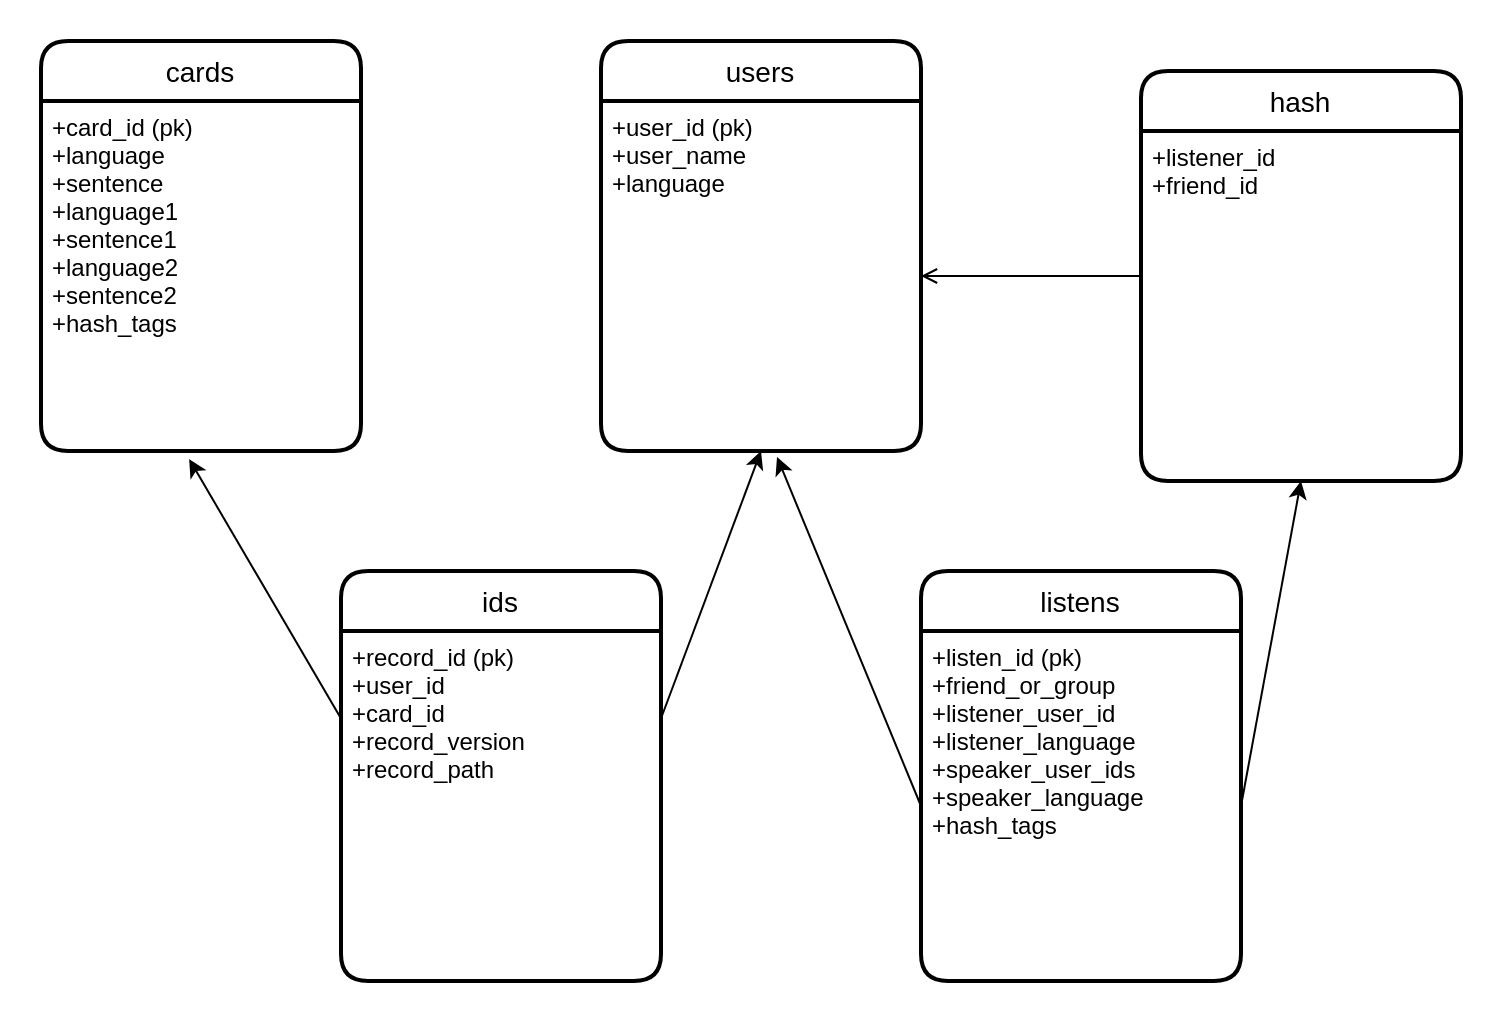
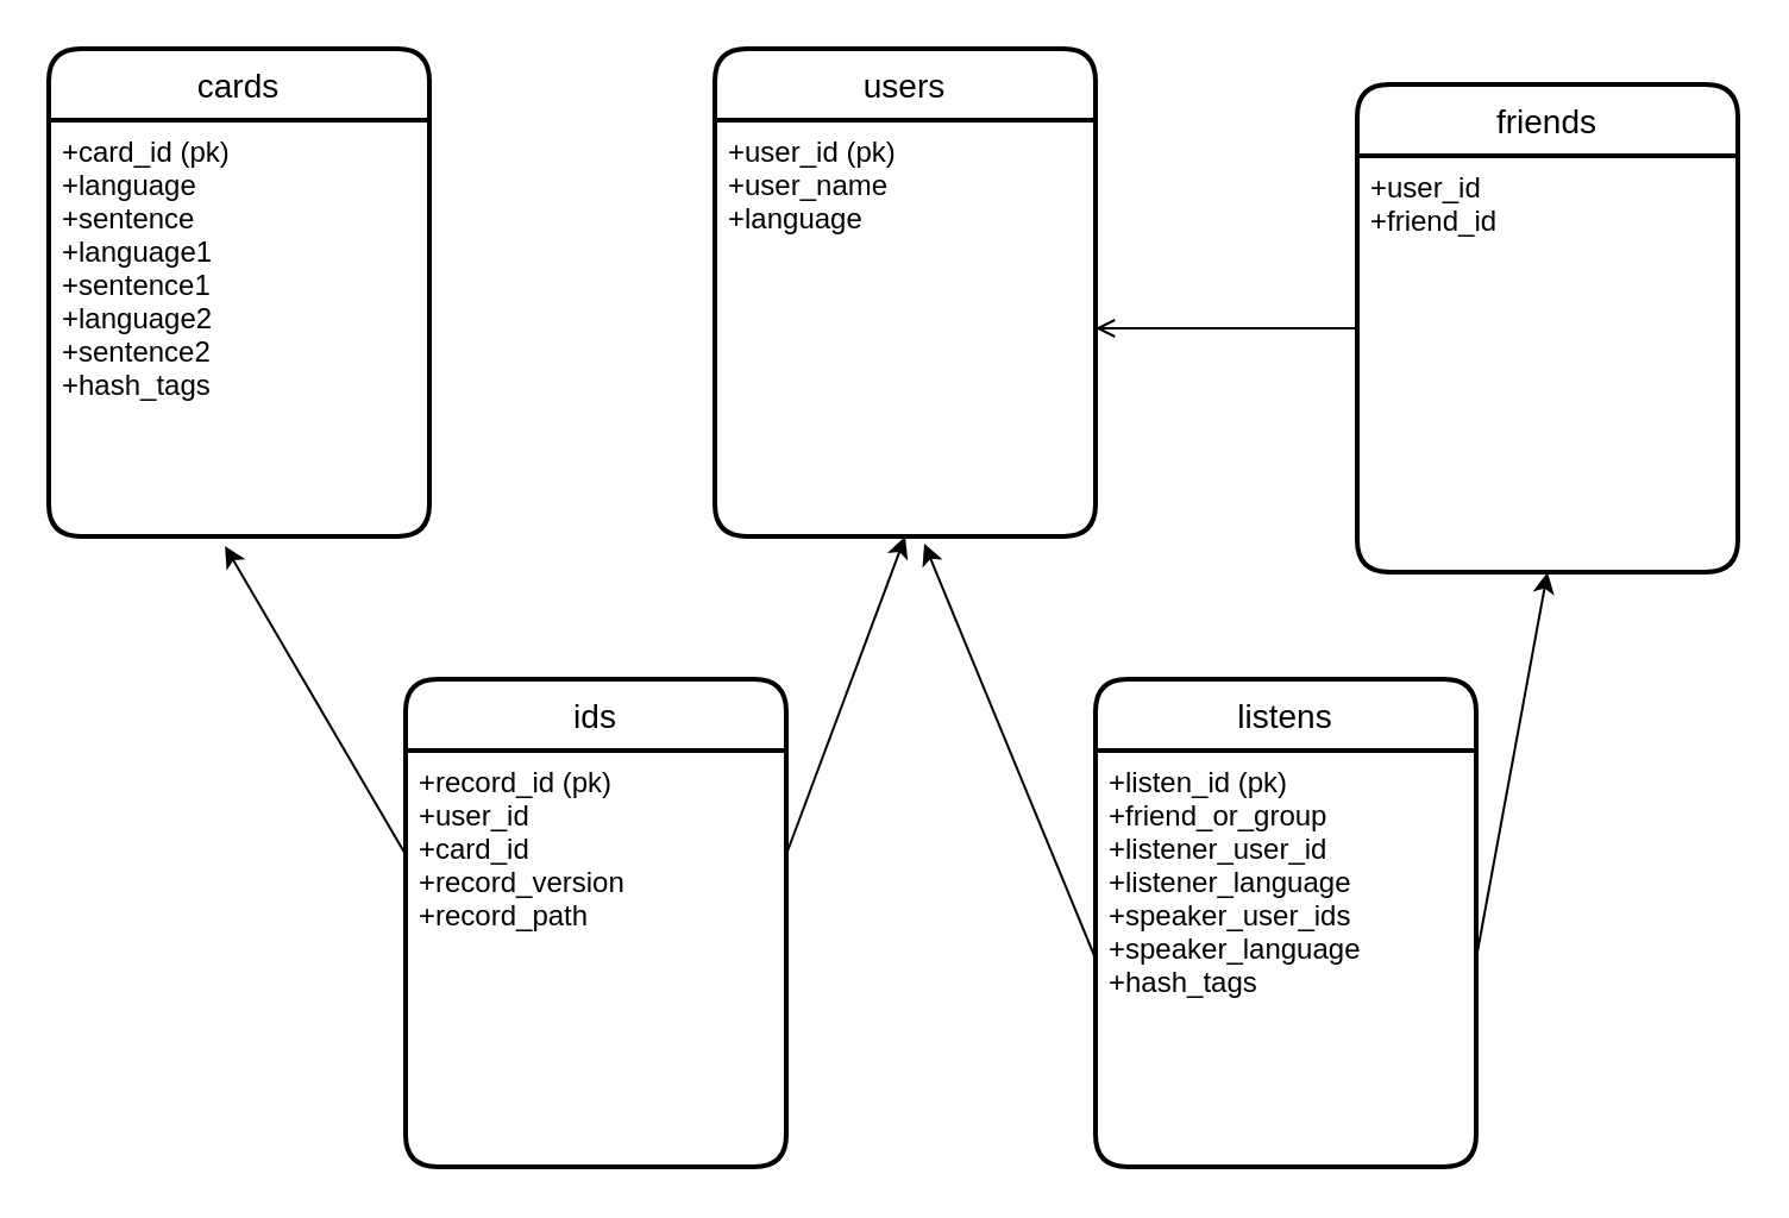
  <mxCell id="0" />
  <mxCell id="1" parent="0" />
  <mxCell id="2" value="cards" style="swimlane;childLayout=stackLayout;horizontal=1;startSize=30;horizontalStack=0;rounded=1;fontSize=14;fontStyle=0;strokeWidth=2;resizeParent=0;resizeLast=1;shadow=0;dashed=0;align=center;" vertex="1" parent="1"><mxGeometry x="20" y="20" width="160" height="205" as="geometry" /></mxCell>
  <mxCell id="3" value="+card_id (pk)&#10;+language&#10;+sentence&#10;+language1&#10;+sentence1&#10;+language2&#10;+sentence2&#10;+hash_tags" style="align=left;strokeColor=none;fillColor=none;spacingLeft=4;fontSize=12;verticalAlign=top;resizable=0;rotatable=0;part=1;" vertex="1" parent="2"><mxGeometry y="30" width="160" height="175" as="geometry" /></mxCell>
  <mxCell id="4" value="users" style="swimlane;childLayout=stackLayout;horizontal=1;startSize=30;horizontalStack=0;rounded=1;fontSize=14;fontStyle=0;strokeWidth=2;resizeParent=0;resizeLast=1;shadow=0;dashed=0;align=center;" vertex="1" parent="1"><mxGeometry x="300" y="20" width="160" height="205" as="geometry" /></mxCell>
  <mxCell id="5" value="+user_id (pk)&#10;+user_name&#10;+language" style="align=left;strokeColor=none;fillColor=none;spacingLeft=4;fontSize=12;verticalAlign=top;resizable=0;rotatable=0;part=1;" vertex="1" parent="4"><mxGeometry y="30" width="160" height="175" as="geometry" /></mxCell>
  <mxCell id="6" value="ids" style="swimlane;childLayout=stackLayout;horizontal=1;startSize=30;horizontalStack=0;rounded=1;fontSize=14;fontStyle=0;strokeWidth=2;resizeParent=0;resizeLast=1;shadow=0;dashed=0;align=center;" vertex="1" parent="1"><mxGeometry x="170" y="285" width="160" height="205" as="geometry" /></mxCell>
  <mxCell id="7" value="+record_id (pk)&#10;+user_id&#10;+card_id&#10;+record_version&#10;+record_path&#10;" style="align=left;strokeColor=none;fillColor=none;spacingLeft=4;fontSize=12;verticalAlign=top;resizable=0;rotatable=0;part=1;" vertex="1" parent="6"><mxGeometry y="30" width="160" height="175" as="geometry" /></mxCell>
  <mxCell id="8" style="edgeStyle=none;html=1;exitX=0;exitY=0.25;exitDx=0;exitDy=0;entryX=0.463;entryY=1.023;entryDx=0;entryDy=0;entryPerimeter=0;" edge="1" parent="1" source="7" target="3"><mxGeometry relative="1" as="geometry" /></mxCell>
  <mxCell id="9" style="edgeStyle=none;html=1;exitX=1;exitY=0.25;exitDx=0;exitDy=0;entryX=0.5;entryY=1;entryDx=0;entryDy=0;" edge="1" parent="1" source="7" target="5"><mxGeometry relative="1" as="geometry" /></mxCell>
  <mxCell id="10" value="" style="edgeStyle=none;html=1;endArrow=open;" edge="1" parent="1" source="11" target="5"><mxGeometry relative="1" as="geometry" /></mxCell>
- <mxCell id="11" value="hash" style="swimlane;childLayout=stackLayout;horizontal=1;startSize=30;horizontalStack=0;rounded=1;fontSize=14;fontStyle=0;strokeWidth=2;resizeParent=0;resizeLast=1;shadow=0;dashed=0;align=center;" vertex="1" parent="1"><mxGeometry x="570" y="35" width="160" height="205" as="geometry" /></mxCell>
- <mxCell id="12" value="+listener_id&#10;+friend_id" style="align=left;strokeColor=none;fillColor=none;spacingLeft=4;fontSize=12;verticalAlign=top;resizable=0;rotatable=0;part=1;" vertex="1" parent="11"><mxGeometry y="30" width="160" height="175" as="geometry" /></mxCell>
+ <mxCell id="11" value="friends" style="swimlane;childLayout=stackLayout;horizontal=1;startSize=30;horizontalStack=0;rounded=1;fontSize=14;fontStyle=0;strokeWidth=2;resizeParent=0;resizeLast=1;shadow=0;dashed=0;align=center;" vertex="1" parent="1"><mxGeometry x="570" y="35" width="160" height="205" as="geometry" /></mxCell>
+ <mxCell id="12" value="+user_id&#10;+friend_id" style="align=left;strokeColor=none;fillColor=none;spacingLeft=4;fontSize=12;verticalAlign=top;resizable=0;rotatable=0;part=1;" vertex="1" parent="11"><mxGeometry y="30" width="160" height="175" as="geometry" /></mxCell>
  <mxCell id="13" value="listens" style="swimlane;childLayout=stackLayout;horizontal=1;startSize=30;horizontalStack=0;rounded=1;fontSize=14;fontStyle=0;strokeWidth=2;resizeParent=0;resizeLast=1;shadow=0;dashed=0;align=center;" vertex="1" parent="1"><mxGeometry x="460" y="285" width="160" height="205" as="geometry" /></mxCell>
  <mxCell id="14" value="+listen_id (pk)&#10;+friend_or_group&#10;+listener_user_id&#10;+listener_language&#10;+speaker_user_ids&#10;+speaker_language&#10;+hash_tags" style="align=left;strokeColor=none;fillColor=none;spacingLeft=4;fontSize=12;verticalAlign=top;resizable=0;rotatable=0;part=1;" vertex="1" parent="13"><mxGeometry y="30" width="160" height="175" as="geometry" /></mxCell>
  <mxCell id="15" style="edgeStyle=none;html=1;exitX=0;exitY=0.5;exitDx=0;exitDy=0;entryX=0.55;entryY=1.017;entryDx=0;entryDy=0;entryPerimeter=0;" edge="1" parent="1" source="14" target="5"><mxGeometry relative="1" as="geometry" /></mxCell>
  <mxCell id="16" style="edgeStyle=none;html=1;exitX=1;exitY=0.5;exitDx=0;exitDy=0;entryX=0.5;entryY=1;entryDx=0;entryDy=0;" edge="1" parent="1" source="14" target="12"><mxGeometry relative="1" as="geometry" /></mxCell>
